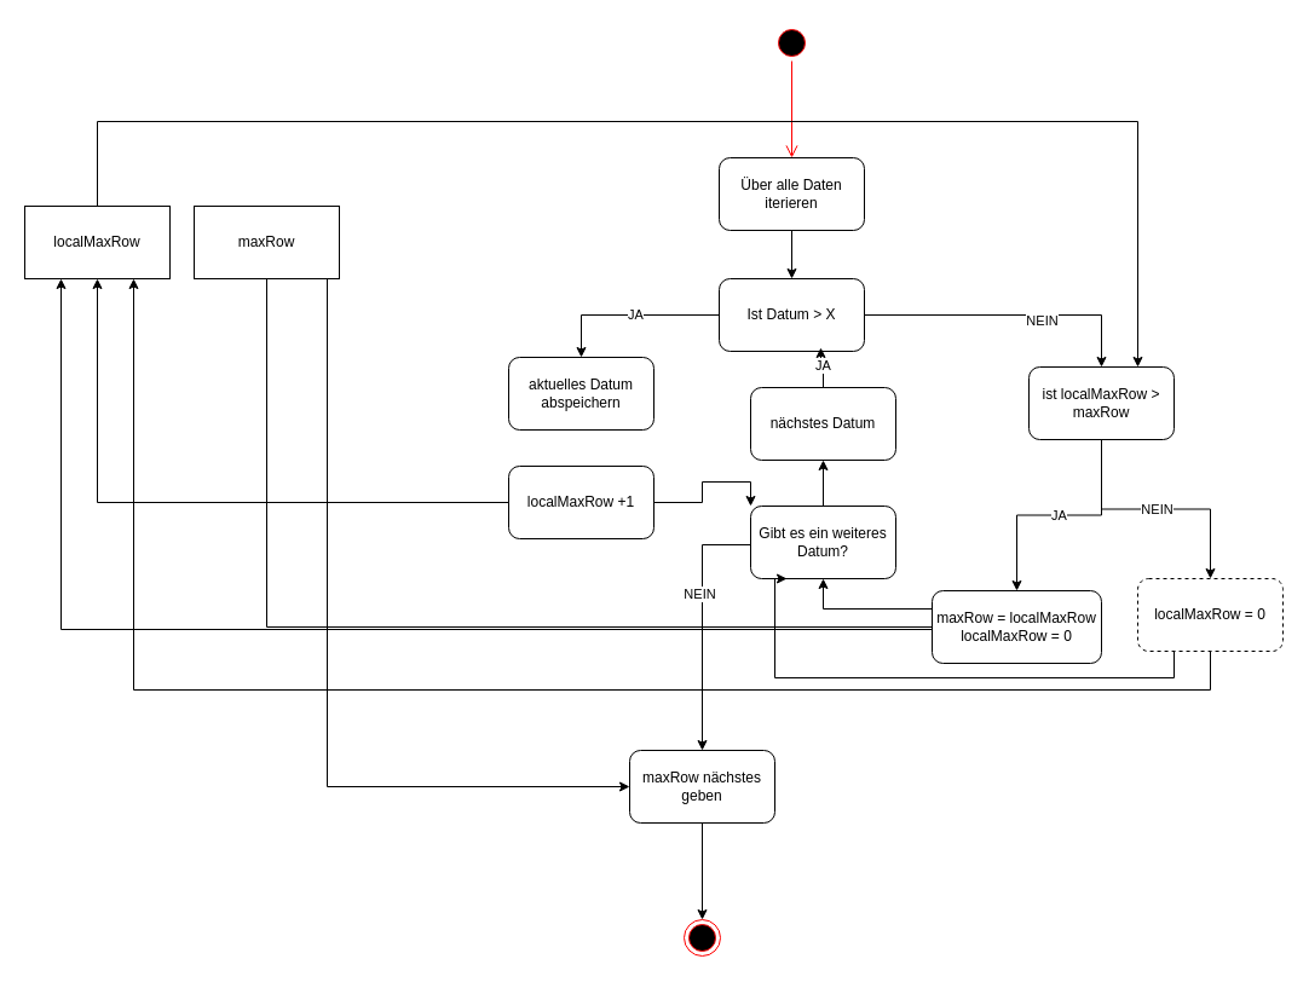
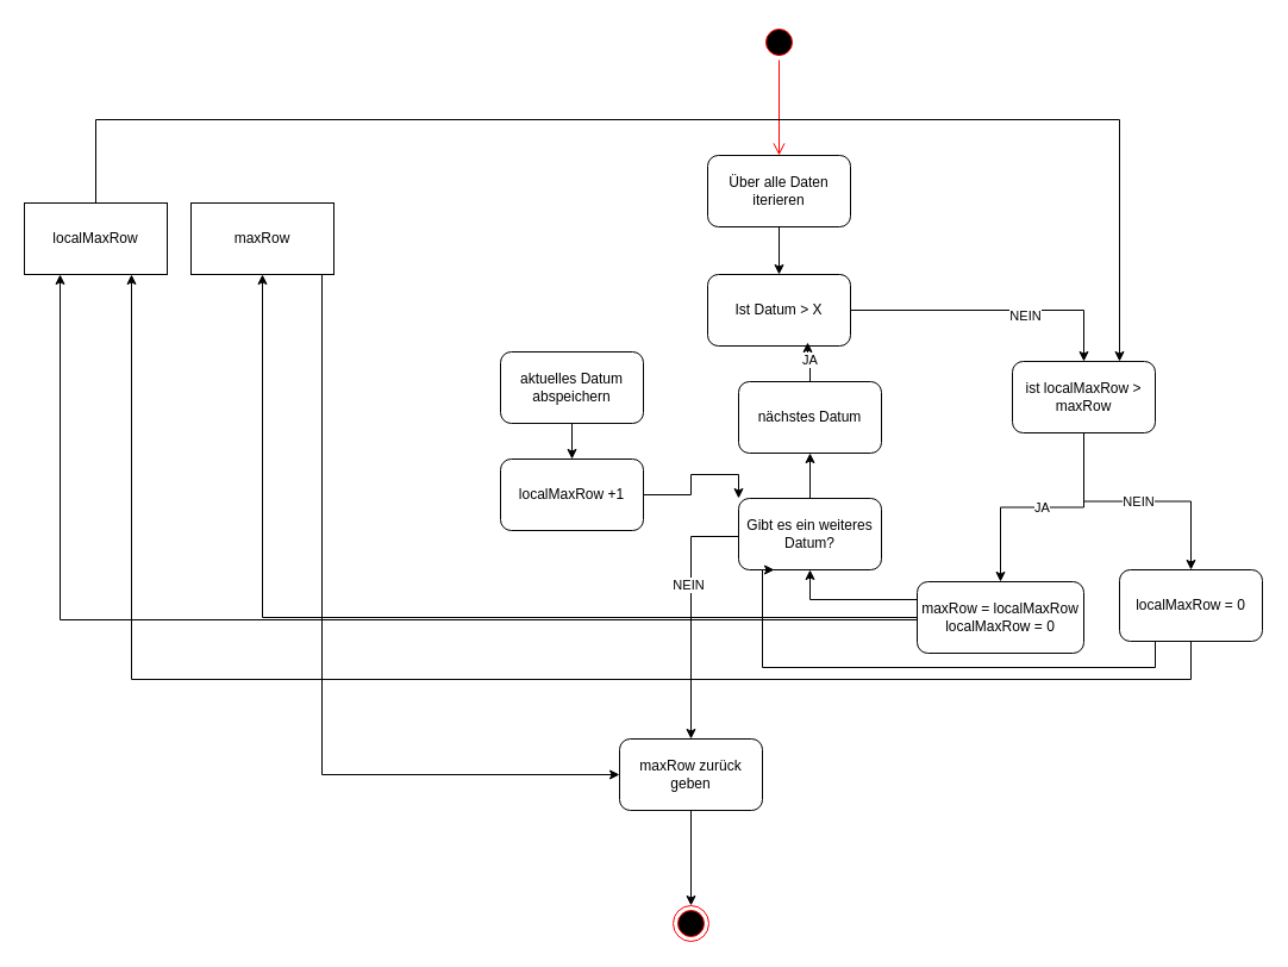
  <mxCell id="0" />
  <mxCell id="1" parent="0" />
  <mxCell id="2" value="" style="ellipse;html=1;shape=startState;fillColor=#000000;strokeColor=#ff0000;" vertex="1" parent="1"><mxGeometry x="639" y="20" width="30" height="30" as="geometry" /></mxCell>
  <mxCell id="3" value="" style="edgeStyle=orthogonalEdgeStyle;html=1;verticalAlign=bottom;endArrow=open;endSize=8;strokeColor=#ff0000;rounded=0;entryX=0.5;entryY=0;entryDx=0;entryDy=0;" edge="1" source="2" parent="1" target="5"><mxGeometry relative="1" as="geometry"><mxPoint x="654" y="110" as="targetPoint" /></mxGeometry></mxCell>
  <mxCell id="4" style="edgeStyle=orthogonalEdgeStyle;rounded=0;orthogonalLoop=1;jettySize=auto;html=1;entryX=0.5;entryY=0;entryDx=0;entryDy=0;" edge="1" parent="1" source="5" target="11"><mxGeometry relative="1" as="geometry" /></mxCell>
  <mxCell id="5" value="Über alle Daten iterieren" style="rounded=1;whiteSpace=wrap;html=1;" vertex="1" parent="1"><mxGeometry x="594" y="130" width="120" height="60" as="geometry" /></mxCell>
  <mxCell id="6" style="edgeStyle=orthogonalEdgeStyle;rounded=0;orthogonalLoop=1;jettySize=auto;html=1;entryX=0.75;entryY=0;entryDx=0;entryDy=0;exitX=0.5;exitY=0;exitDx=0;exitDy=0;" edge="1" parent="1" source="21" target="27"><mxGeometry relative="1" as="geometry"><Array as="points"><mxPoint x="80" y="100" /><mxPoint x="940" y="100" /></Array></mxGeometry></mxCell>
  <mxCell id="7" style="edgeStyle=orthogonalEdgeStyle;rounded=0;orthogonalLoop=1;jettySize=auto;html=1;entryX=0.5;entryY=0;entryDx=0;entryDy=0;" edge="1" parent="1" source="11" target="27"><mxGeometry relative="1" as="geometry"><mxPoint x="860" y="260" as="targetPoint" /></mxGeometry></mxCell>
  <mxCell id="8" value="&lt;div style=&quot;--original-color: rgb(0, 0, 0); --original-background-color: rgb(255, 255, 255);&quot;&gt;NEIN&lt;/div&gt;" style="edgeLabel;html=1;align=center;verticalAlign=middle;resizable=0;points=[];" vertex="1" connectable="0" parent="7"><mxGeometry x="0.22" y="-4" relative="1" as="geometry"><mxPoint as="offset" /></mxGeometry></mxCell>
- <mxCell id="9" style="edgeStyle=orthogonalEdgeStyle;rounded=0;orthogonalLoop=1;jettySize=auto;html=1;entryX=0.5;entryY=0;entryDx=0;entryDy=0;exitX=0;exitY=0.5;exitDx=0;exitDy=0;" edge="1" parent="1" source="11" target="20"><mxGeometry relative="1" as="geometry" /></mxCell>
- <mxCell id="10" value="JA" style="edgeLabel;html=1;align=center;verticalAlign=middle;resizable=0;points=[];" vertex="1" connectable="0" parent="9"><mxGeometry x="-0.06" y="-1" relative="1" as="geometry"><mxPoint as="offset" /></mxGeometry></mxCell>
  <mxCell id="11" value="Ist Datum &amp;gt; X" style="rounded=1;whiteSpace=wrap;html=1;" vertex="1" parent="1"><mxGeometry x="594" y="230" width="120" height="60" as="geometry" /></mxCell>
  <mxCell id="12" style="edgeStyle=orthogonalEdgeStyle;rounded=0;orthogonalLoop=1;jettySize=auto;html=1;entryX=0;entryY=0.5;entryDx=0;entryDy=0;" edge="1" parent="1" source="13" target="35"><mxGeometry relative="1" as="geometry"><Array as="points"><mxPoint x="270" y="650" /></Array></mxGeometry></mxCell>
  <mxCell id="13" value="maxRow" style="rounded=0;whiteSpace=wrap;html=1;" vertex="1" parent="1"><mxGeometry x="160" y="170" width="120" height="60" as="geometry" /></mxCell>
  <mxCell id="14" value="&lt;div&gt;JA&lt;/div&gt;" style="edgeStyle=orthogonalEdgeStyle;rounded=0;orthogonalLoop=1;jettySize=auto;html=1;entryX=0.7;entryY=0.95;entryDx=0;entryDy=0;entryPerimeter=0;startArrow=none;" edge="1" parent="1" source="38" target="11"><mxGeometry relative="1" as="geometry" /></mxCell>
  <mxCell id="15" style="edgeStyle=orthogonalEdgeStyle;rounded=0;orthogonalLoop=1;jettySize=auto;html=1;" edge="1" parent="1" source="18" target="35"><mxGeometry relative="1" as="geometry"><mxPoint x="580" y="650" as="targetPoint" /><Array as="points"><mxPoint x="580" y="450" /></Array></mxGeometry></mxCell>
  <mxCell id="16" value="NEIN" style="edgeLabel;html=1;align=center;verticalAlign=middle;resizable=0;points=[];" vertex="1" connectable="0" parent="15"><mxGeometry x="-0.238" y="-3" relative="1" as="geometry"><mxPoint as="offset" /></mxGeometry></mxCell>
  <mxCell id="17" value="" style="edgeStyle=orthogonalEdgeStyle;rounded=0;orthogonalLoop=1;jettySize=auto;html=1;" edge="1" parent="1" source="18" target="38"><mxGeometry relative="1" as="geometry" /></mxCell>
  <mxCell id="18" value="Gibt es ein weiteres Datum?" style="rounded=1;whiteSpace=wrap;html=1;" vertex="1" parent="1"><mxGeometry x="620" y="418" width="120" height="60" as="geometry" /></mxCell>
+ <mxCell id="19" value="" style="edgeStyle=orthogonalEdgeStyle;rounded=0;orthogonalLoop=1;jettySize=auto;html=1;" edge="1" parent="1" source="20" target="24"><mxGeometry relative="1" as="geometry" /></mxCell>
  <mxCell id="20" value="aktuelles Datum abspeichern" style="rounded=1;whiteSpace=wrap;html=1;" vertex="1" parent="1"><mxGeometry x="420" y="295" width="120" height="60" as="geometry" /></mxCell>
  <mxCell id="21" value="localMaxRow" style="rounded=0;whiteSpace=wrap;html=1;" vertex="1" parent="1"><mxGeometry x="20" y="170" width="120" height="60" as="geometry" /></mxCell>
- <mxCell id="22" style="edgeStyle=orthogonalEdgeStyle;rounded=0;orthogonalLoop=1;jettySize=auto;html=1;" edge="1" parent="1" source="24" target="21"><mxGeometry relative="1" as="geometry" /></mxCell>
  <mxCell id="23" style="edgeStyle=orthogonalEdgeStyle;rounded=0;orthogonalLoop=1;jettySize=auto;html=1;entryX=0;entryY=0;entryDx=0;entryDy=0;" edge="1" parent="1" source="24" target="18"><mxGeometry relative="1" as="geometry" /></mxCell>
  <mxCell id="24" value="localMaxRow +1" style="whiteSpace=wrap;html=1;rounded=1;" vertex="1" parent="1"><mxGeometry x="420" y="385" width="120" height="60" as="geometry" /></mxCell>
  <mxCell id="25" value="JA" style="edgeStyle=orthogonalEdgeStyle;rounded=0;orthogonalLoop=1;jettySize=auto;html=1;" edge="1" parent="1" source="27" target="31"><mxGeometry relative="1" as="geometry" /></mxCell>
  <mxCell id="26" value="NEIN" style="edgeStyle=orthogonalEdgeStyle;rounded=0;orthogonalLoop=1;jettySize=auto;html=1;" edge="1" parent="1" source="27" target="34"><mxGeometry relative="1" as="geometry" /></mxCell>
  <mxCell id="27" value="ist localMaxRow &amp;gt; maxRow" style="rounded=1;whiteSpace=wrap;html=1;" vertex="1" parent="1"><mxGeometry x="850" y="303" width="120" height="60" as="geometry" /></mxCell>
  <mxCell id="28" style="edgeStyle=orthogonalEdgeStyle;rounded=0;orthogonalLoop=1;jettySize=auto;html=1;entryX=0.25;entryY=1;entryDx=0;entryDy=0;" edge="1" parent="1" source="31" target="21"><mxGeometry relative="1" as="geometry"><Array as="points"><mxPoint x="50" y="520" /></Array></mxGeometry></mxCell>
- <mxCell id="29" style="edgeStyle=orthogonalEdgeStyle;rounded=0;orthogonalLoop=1;jettySize=auto;html=1;entryX=0.5;entryY=1;entryDx=0;entryDy=0;endArrow=none;" edge="1" parent="1" source="31" target="13"><mxGeometry relative="1" as="geometry" /></mxCell>
+ <mxCell id="29" style="edgeStyle=orthogonalEdgeStyle;rounded=0;orthogonalLoop=1;jettySize=auto;html=1;entryX=0.5;entryY=1;entryDx=0;entryDy=0;" edge="1" parent="1" source="31" target="13"><mxGeometry relative="1" as="geometry" /></mxCell>
  <mxCell id="30" style="edgeStyle=orthogonalEdgeStyle;rounded=0;orthogonalLoop=1;jettySize=auto;html=1;entryX=0.5;entryY=1;entryDx=0;entryDy=0;exitX=0;exitY=0.25;exitDx=0;exitDy=0;" edge="1" parent="1" source="31" target="18"><mxGeometry relative="1" as="geometry" /></mxCell>
  <mxCell id="31" value="&lt;div&gt;maxRow = localMaxRow&lt;br&gt;&lt;/div&gt;&lt;div&gt;localMaxRow = 0&lt;/div&gt;" style="whiteSpace=wrap;html=1;rounded=1;" vertex="1" parent="1"><mxGeometry x="770" y="488" width="140" height="60" as="geometry" /></mxCell>
  <mxCell id="32" style="edgeStyle=orthogonalEdgeStyle;rounded=0;orthogonalLoop=1;jettySize=auto;html=1;entryX=0.75;entryY=1;entryDx=0;entryDy=0;exitX=0.5;exitY=1;exitDx=0;exitDy=0;" edge="1" parent="1" source="34" target="21"><mxGeometry relative="1" as="geometry"><Array as="points"><mxPoint x="1000" y="570" /><mxPoint x="110" y="570" /></Array></mxGeometry></mxCell>
  <mxCell id="33" style="edgeStyle=orthogonalEdgeStyle;rounded=0;orthogonalLoop=1;jettySize=auto;html=1;entryX=0.25;entryY=1;entryDx=0;entryDy=0;exitX=0.25;exitY=1;exitDx=0;exitDy=0;" edge="1" parent="1" source="34" target="18"><mxGeometry relative="1" as="geometry"><Array as="points"><mxPoint x="970" y="560" /><mxPoint x="640" y="560" /><mxPoint x="640" y="478" /></Array></mxGeometry></mxCell>
- <mxCell id="34" value="localMaxRow = 0" style="whiteSpace=wrap;html=1;rounded=1;dashed=1;" vertex="1" parent="1"><mxGeometry x="940" y="478" width="120" height="60" as="geometry" /></mxCell>
- <mxCell id="35" value="maxRow nächstes geben" style="rounded=1;whiteSpace=wrap;html=1;" vertex="1" parent="1"><mxGeometry x="520" y="620" width="120" height="60" as="geometry" /></mxCell>
+ <mxCell id="34" value="localMaxRow = 0" style="whiteSpace=wrap;html=1;rounded=1;" vertex="1" parent="1"><mxGeometry x="940" y="478" width="120" height="60" as="geometry" /></mxCell>
+ <mxCell id="35" value="maxRow zurück geben" style="rounded=1;whiteSpace=wrap;html=1;" vertex="1" parent="1"><mxGeometry x="520" y="620" width="120" height="60" as="geometry" /></mxCell>
  <mxCell id="36" value="" style="ellipse;html=1;shape=endState;fillColor=#000000;strokeColor=#ff0000;" vertex="1" parent="1"><mxGeometry x="565" y="760" width="30" height="30" as="geometry" /></mxCell>
  <mxCell id="37" value="" style="edgeStyle=orthogonalEdgeStyle;rounded=0;orthogonalLoop=1;jettySize=auto;html=1;" edge="1" parent="1" source="35" target="36"><mxGeometry relative="1" as="geometry" /></mxCell>
  <mxCell id="38" value="nächstes Datum" style="rounded=1;whiteSpace=wrap;html=1;" vertex="1" parent="1"><mxGeometry x="620" y="320" width="120" height="60" as="geometry" /></mxCell>
